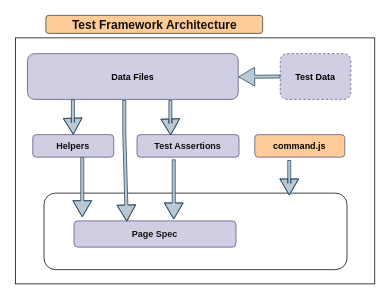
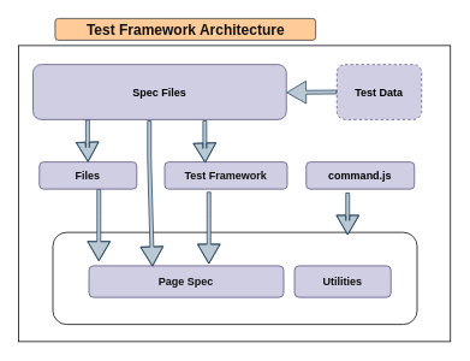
  <mxCell id="0" />
  <mxCell id="1" parent="0" />
  <mxCell id="2" value="" style="rounded=0;whiteSpace=wrap;html=1;" parent="1" vertex="1"><mxGeometry x="20" y="50" width="479" height="328" as="geometry" /></mxCell>
- <mxCell id="3" value="&lt;font style=&quot;font-size: 12px&quot;&gt;Data Files&lt;/font&gt;" style="rounded=1;whiteSpace=wrap;html=1;fontSize=14;fillColor=#d0cee2;strokeColor=#56517e;fontStyle=1;fontColor=#000000;" parent="1" vertex="1"><mxGeometry x="36" y="71" width="281" height="61" as="geometry" /></mxCell>
+ <mxCell id="3" value="&lt;font style=&quot;font-size: 12px&quot;&gt;Spec Files&lt;/font&gt;" style="rounded=1;whiteSpace=wrap;html=1;fontSize=14;fillColor=#d0cee2;strokeColor=#56517e;fontStyle=1;fontColor=#000000;" parent="1" vertex="1"><mxGeometry x="36" y="71" width="281" height="61" as="geometry" /></mxCell>
  <mxCell id="4" value="" style="rounded=1;whiteSpace=wrap;html=1;fontSize=12;" parent="1" vertex="1"><mxGeometry x="58" y="257" width="404" height="102" as="geometry" /></mxCell>
  <mxCell id="5" value="Page Spec" style="rounded=1;whiteSpace=wrap;html=1;fontSize=12;fillColor=#d0cee2;strokeColor=#56517e;fontStyle=1;fontColor=#121212;" parent="1" vertex="1"><mxGeometry x="98" y="294" width="216" height="35" as="geometry" /></mxCell>
  <mxCell id="6" value="" style="shape=flexArrow;endArrow=classic;html=1;fontSize=12;strokeColor=#23445d;fillColor=#bac8d3;exitX=0.175;exitY=1;exitDx=0;exitDy=0;exitPerimeter=0;width=4;endSize=6.8;" parent="1" edge="1"><mxGeometry width="50" height="50" relative="1" as="geometry"><mxPoint x="109" y="209" as="sourcePoint" /><mxPoint x="109" y="289" as="targetPoint" /><Array as="points"><mxPoint x="109" y="240" /></Array></mxGeometry></mxCell>
- <mxCell id="7" value="&lt;span style=&quot;font-size: 12px;&quot;&gt;Helpers&lt;/span&gt;" style="rounded=1;whiteSpace=wrap;html=1;fontSize=14;strokeColor=#56517e;fillColor=#d0cee2;fontStyle=1;fontColor=#0d0c0c;" vertex="1" parent="1"><mxGeometry x="43" y="179" width="108" height="30" as="geometry" /></mxCell>
+ <mxCell id="7" value="&lt;span style=&quot;font-size: 12px;&quot;&gt;Files&lt;/span&gt;" style="rounded=1;whiteSpace=wrap;html=1;fontSize=14;strokeColor=#56517e;fillColor=#d0cee2;fontStyle=1;fontColor=#0d0c0c;" vertex="1" parent="1"><mxGeometry x="43" y="179" width="108" height="30" as="geometry" /></mxCell>
  <mxCell id="8" value="" style="shape=flexArrow;endArrow=classic;html=1;fontSize=12;strokeColor=#23445d;fillColor=#bac8d3;entryX=0.5;entryY=0;entryDx=0;entryDy=0;exitX=0.175;exitY=1;exitDx=0;exitDy=0;exitPerimeter=0;width=4;endSize=6.8;" edge="1" parent="1"><mxGeometry width="50" height="50" relative="1" as="geometry"><mxPoint x="231" y="212" as="sourcePoint" /><mxPoint x="231" y="292" as="targetPoint" /><Array as="points"><mxPoint x="231" y="243" /></Array></mxGeometry></mxCell>
- <mxCell id="9" value="&lt;span style=&quot;font-size: 12px;&quot;&gt;Test Assertions&lt;/span&gt;" style="rounded=1;whiteSpace=wrap;html=1;fontSize=14;fillColor=#d0cee2;strokeColor=#56517e;fontStyle=1;fontColor=#0f0f0f;" vertex="1" parent="1"><mxGeometry x="182" y="179" width="136" height="30" as="geometry" /></mxCell>
+ <mxCell id="9" value="&lt;span style=&quot;font-size: 12px;&quot;&gt;Test Framework&lt;/span&gt;" style="rounded=1;whiteSpace=wrap;html=1;fontSize=14;fillColor=#d0cee2;strokeColor=#56517e;fontStyle=1;fontColor=#0f0f0f;" vertex="1" parent="1"><mxGeometry x="182" y="179" width="136" height="30" as="geometry" /></mxCell>
  <mxCell id="10" value="&lt;span style=&quot;font-size: 12px;&quot;&gt;Test Data&lt;/span&gt;" style="rounded=1;whiteSpace=wrap;html=1;fontSize=14;fillColor=#d0cee2;strokeColor=#56517e;fontStyle=1;fontColor=#000000;dashed=1;" vertex="1" parent="1"><mxGeometry x="373" y="71" width="94" height="61" as="geometry" /></mxCell>
  <mxCell id="11" value="" style="shape=flexArrow;endArrow=classic;html=1;fontSize=12;strokeColor=#23445d;fillColor=#bac8d3;exitX=0;exitY=0.5;exitDx=0;exitDy=0;width=4;endSize=6.8;" edge="1" parent="1" source="10"><mxGeometry width="50" height="50" relative="1" as="geometry"><mxPoint x="325" y="37" as="sourcePoint" /><mxPoint x="317" y="102" as="targetPoint" /><Array as="points" /></mxGeometry></mxCell>
  <mxCell id="12" value="" style="shape=flexArrow;endArrow=classic;html=1;fontSize=12;strokeColor=#23445d;fillColor=#bac8d3;width=4;endSize=6.8;entryX=0.326;entryY=0.023;entryDx=0;entryDy=0;entryPerimeter=0;" edge="1" parent="1" target="5"><mxGeometry width="50" height="50" relative="1" as="geometry"><mxPoint x="165" y="133" as="sourcePoint" /><mxPoint x="241" y="302" as="targetPoint" /><Array as="points"><mxPoint x="165" y="175" /></Array></mxGeometry></mxCell>
  <mxCell id="13" value="" style="shape=flexArrow;endArrow=classic;html=1;fontSize=12;strokeColor=#23445d;fillColor=#bac8d3;exitX=0.175;exitY=1;exitDx=0;exitDy=0;exitPerimeter=0;width=4;endSize=6.8;" edge="1" parent="1"><mxGeometry width="50" height="50" relative="1" as="geometry"><mxPoint x="96.5" y="132" as="sourcePoint" /><mxPoint x="97" y="179" as="targetPoint" /><Array as="points"><mxPoint x="96.5" y="163" /></Array></mxGeometry></mxCell>
  <mxCell id="14" value="" style="shape=flexArrow;endArrow=classic;html=1;fontSize=12;strokeColor=#23445d;fillColor=#bac8d3;exitX=0.175;exitY=1;exitDx=0;exitDy=0;exitPerimeter=0;width=4;endSize=6.8;" edge="1" parent="1"><mxGeometry width="50" height="50" relative="1" as="geometry"><mxPoint x="226.5" y="133" as="sourcePoint" /><mxPoint x="227" y="180" as="targetPoint" /><Array as="points"><mxPoint x="226.5" y="164" /></Array></mxGeometry></mxCell>
- <mxCell id="16" value="&lt;span style=&quot;font-size: 12px;&quot;&gt;command.js&lt;/span&gt;" style="rounded=1;whiteSpace=wrap;html=1;fontSize=14;fillColor=#ffcc99;strokeColor=#56517e;fontStyle=1;fontColor=#000000;" vertex="1" parent="1"><mxGeometry x="339" y="179" width="120" height="30" as="geometry" /></mxCell>
+ <mxCell id="15" value="Utilities" style="rounded=1;whiteSpace=wrap;html=1;fontSize=12;fillColor=#d0cee2;strokeColor=#56517e;fontStyle=1;fontColor=#0d0c0c;" vertex="1" parent="1"><mxGeometry x="326" y="294" width="107" height="35" as="geometry" /></mxCell>
+ <mxCell id="16" value="&lt;span style=&quot;font-size: 12px;&quot;&gt;command.js&lt;/span&gt;" style="rounded=1;whiteSpace=wrap;html=1;fontSize=14;fillColor=#d0cee2;strokeColor=#56517e;fontStyle=1;fontColor=#000000;" vertex="1" parent="1"><mxGeometry x="339" y="179" width="120" height="30" as="geometry" /></mxCell>
  <mxCell id="17" value="" style="shape=flexArrow;endArrow=classic;html=1;fontSize=12;strokeColor=#23445d;fillColor=#bac8d3;exitX=0.175;exitY=1;exitDx=0;exitDy=0;exitPerimeter=0;width=4;endSize=6.8;" edge="1" parent="1"><mxGeometry width="50" height="50" relative="1" as="geometry"><mxPoint x="385" y="213" as="sourcePoint" /><mxPoint x="385" y="260" as="targetPoint" /><Array as="points"><mxPoint x="385" y="244" /></Array></mxGeometry></mxCell>
  <mxCell id="18" value="&lt;span style=&quot;font-size: 16px;&quot;&gt;Test Framework Architecture&lt;/span&gt;" style="rounded=1;whiteSpace=wrap;html=1;fontSize=16;fillColor=#ffcc99;strokeColor=#36393d;fontStyle=1;fontFamily=Helvetica;fontColor=#121111;" vertex="1" parent="1"><mxGeometry x="60.5" y="20" width="289" height="24" as="geometry" /></mxCell>
